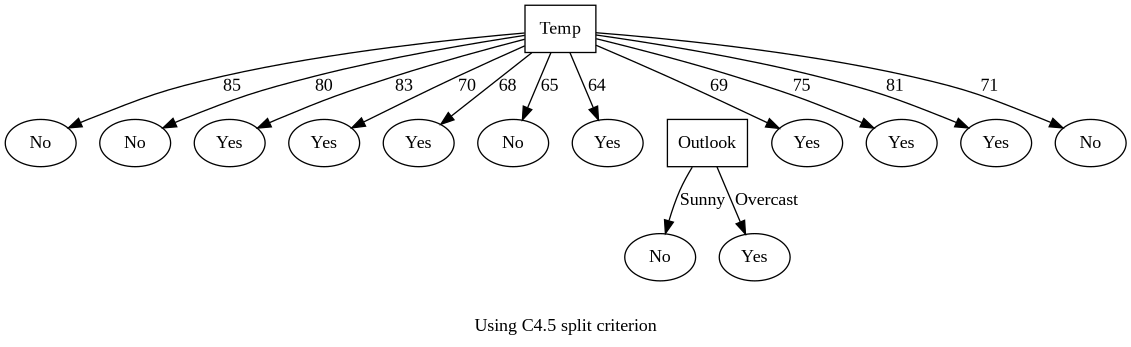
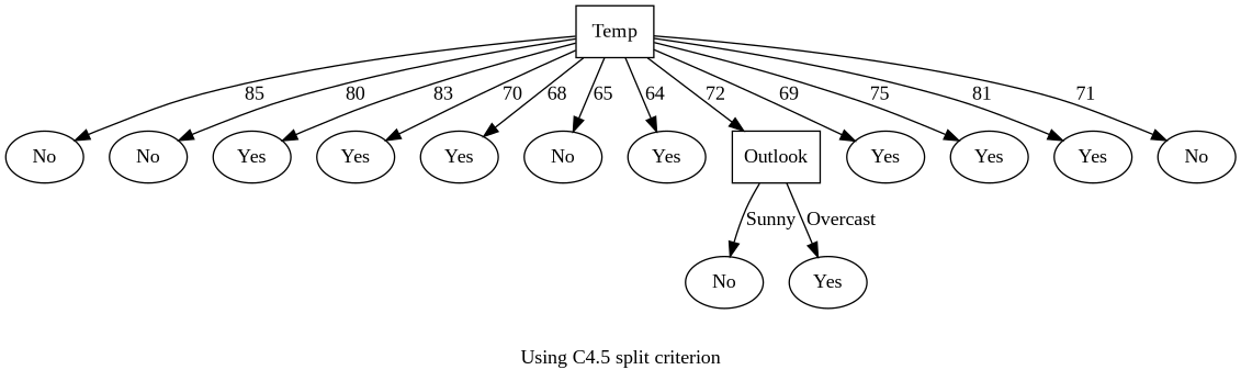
  digraph {
    label="Using C4.5 split criterion"
    fontname="Liberation Serif"
    node [shape=ellipse fontname="Liberation Serif"]
    edge [fontname="Liberation Serif"]
    n1 [label=Temp shape=box]
    n2 [label=No]
    n3 [label=No]
    n4 [label=Yes]
    n5 [label=Yes]
    n6 [label=Yes]
    n7 [label=No]
    n8 [label=Yes]
    n9 [label=Outlook shape=box]
    n10 [label=Yes]
    n11 [label=Yes]
    n12 [label=Yes]
    n13 [label=No]
    n14 [label=No]
    n15 [label=Yes]
    n1 -> n2 [label=85]
    n1 -> n3 [label=80]
    n1 -> n4 [label=83]
    n1 -> n5 [label=70]
    n1 -> n6 [label=68]
    n1 -> n7 [label=65]
    n1 -> n8 [label=64]
+   n1 -> n9 [label=72]
    n1 -> n10 [label=69]
    n1 -> n11 [label=75]
    n1 -> n12 [label=81]
    n1 -> n13 [label=71]
    n9 -> n14 [label=Sunny]
    n9 -> n15 [label=Overcast]
  }
